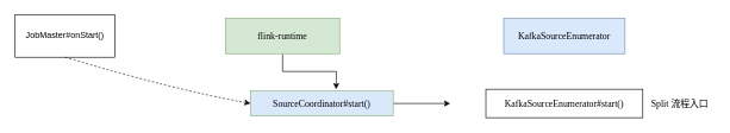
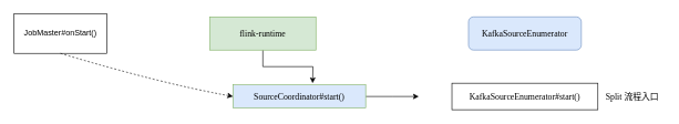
  <mxCell id="0" />
  <mxCell id="1" parent="0" />
- <mxCell id="2" value="KafkaSourceEnumerator" style="rounded=0;whiteSpace=wrap;html=1;fontFamily=Comic Sans MS;fontSize=13;fillColor=#dae8fc;strokeColor=#6c8ebf;" vertex="1" parent="1"><mxGeometry x="705" y="25" width="170" height="50" as="geometry" /></mxCell>
+ <mxCell id="2" value="KafkaSourceEnumerator" style="whiteSpace=wrap;html=1;fontFamily=Comic Sans MS;fontSize=13;fillColor=#dae8fc;strokeColor=#6c8ebf;rounded=1;" vertex="1" parent="1"><mxGeometry x="705" y="25" width="170" height="50" as="geometry" /></mxCell>
  <mxCell id="3" value="&lt;span style=&quot;font-size: 13px;&quot;&gt;KafkaSourceEnumerator#start()&lt;/span&gt;" style="rounded=0;whiteSpace=wrap;html=1;fontFamily=Comic Sans MS;fontSize=13;" vertex="1" parent="1"><mxGeometry x="680" y="125" width="220" height="40" as="geometry" /></mxCell>
  <mxCell id="4" value="Split 流程入口" style="text;html=1;align=center;verticalAlign=middle;whiteSpace=wrap;rounded=0;fontFamily=Comic Sans MS;fontSize=13;" vertex="1" parent="1"><mxGeometry x="904" y="130" width="96" height="30" as="geometry" /></mxCell>
  <mxCell id="5" style="edgeStyle=orthogonalEdgeStyle;rounded=0;orthogonalLoop=1;jettySize=auto;html=1;" edge="1" parent="1" source="6"><mxGeometry relative="1" as="geometry"><mxPoint x="470" y="125" as="targetPoint" /></mxGeometry></mxCell>
  <mxCell id="6" value="&lt;div style=&quot;font-size: 13px;&quot;&gt;&lt;div style=&quot;font-size: 13px;&quot;&gt;flink-runtime&lt;/div&gt;&lt;/div&gt;" style="rounded=0;whiteSpace=wrap;html=1;labelBackgroundColor=none;fillColor=#d5e8d4;strokeColor=#82b366;fontFamily=Comic Sans MS;fontSize=13;" vertex="1" parent="1"><mxGeometry x="315" y="25" width="160" height="50" as="geometry" /></mxCell>
  <mxCell id="7" style="edgeStyle=orthogonalEdgeStyle;rounded=0;orthogonalLoop=1;jettySize=auto;html=1;" edge="1" parent="1" source="8"><mxGeometry relative="1" as="geometry"><mxPoint x="630" y="145" as="targetPoint" /></mxGeometry></mxCell>
  <mxCell id="8" value="&lt;div style=&quot;font-size: 13px;&quot;&gt;&lt;div style=&quot;font-size: 13px;&quot;&gt;&lt;div style=&quot;font-size: 13px;&quot;&gt;&lt;div style=&quot;font-size: 13px;&quot;&gt;SourceCoordinator#start&lt;span style=&quot;font-size: 13px; white-space: normal;&quot;&gt;()&lt;/span&gt;&lt;/div&gt;&lt;/div&gt;&lt;/div&gt;&lt;/div&gt;" style="rounded=0;whiteSpace=wrap;html=1;labelBackgroundColor=none;fillColor=#dae8fc;strokeColor=#82b366;fontFamily=Comic Sans MS;fontSize=13;" vertex="1" parent="1"><mxGeometry x="350" y="127.5" width="200" height="35" as="geometry" /></mxCell>
  <mxCell id="9" value="JobMaster#onStart()" style="rounded=0;whiteSpace=wrap;html=1;" vertex="1" parent="1"><mxGeometry x="20" y="20" width="140" height="60" as="geometry" /></mxCell>
  <mxCell id="10" value="" style="curved=1;endArrow=classic;html=1;rounded=0;exitX=0.5;exitY=1;exitDx=0;exitDy=0;entryX=0;entryY=0.5;entryDx=0;entryDy=0;dashed=1;" edge="1" parent="1" source="9" target="8"><mxGeometry width="50" height="50" relative="1" as="geometry"><mxPoint x="-100" y="135" as="sourcePoint" /><mxPoint x="-50" y="85" as="targetPoint" /><Array as="points"><mxPoint x="240" y="125" /></Array></mxGeometry></mxCell>
